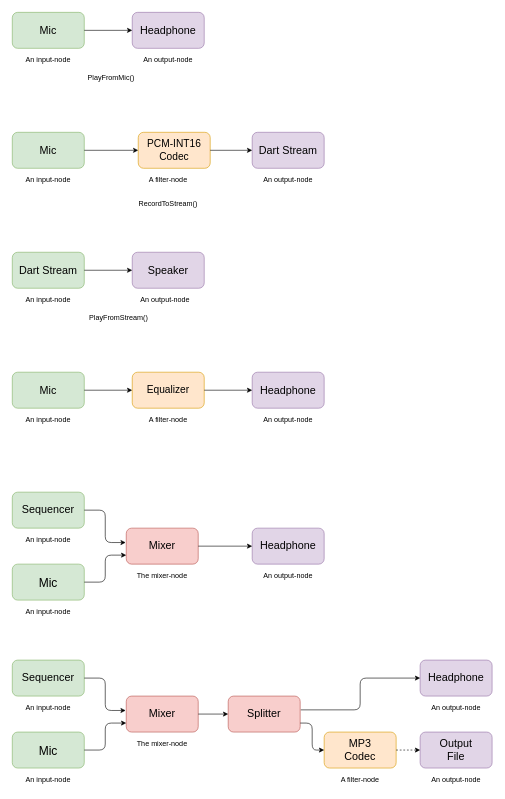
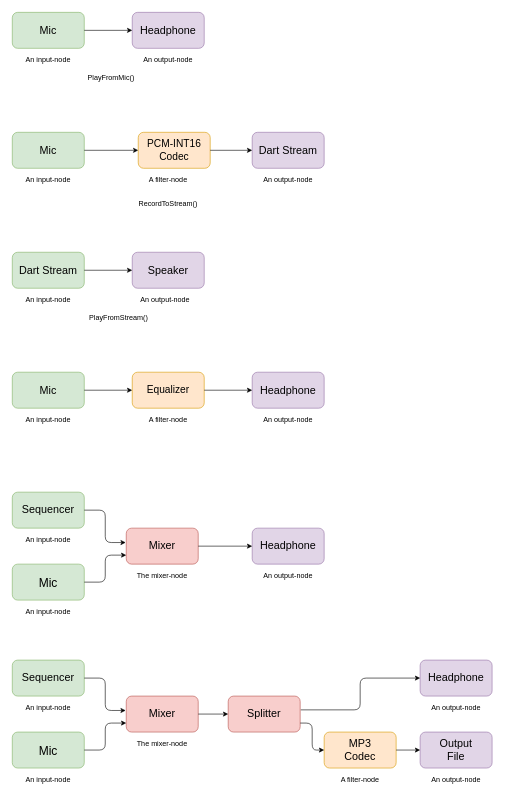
  <mxCell id="0" />
  <mxCell id="1" parent="0" />
  <mxCell id="2" value="&lt;font style=&quot;font-size: 18px&quot;&gt;Mic&lt;/font&gt;" style="rounded=1;whiteSpace=wrap;html=1;fillColor=#d5e8d4;strokeColor=#82b366;" vertex="1" parent="1"><mxGeometry x="20" y="20" width="120" height="60" as="geometry" /></mxCell>
  <mxCell id="3" value="&lt;font style=&quot;font-size: 18px&quot;&gt;Headphone&lt;/font&gt;" style="rounded=1;whiteSpace=wrap;html=1;fillColor=#e1d5e7;strokeColor=#9673a6;" vertex="1" parent="1"><mxGeometry x="220" y="20" width="120" height="60" as="geometry" /></mxCell>
  <mxCell id="4" value="" style="endArrow=classic;html=1;exitX=1;exitY=0.5;exitDx=0;exitDy=0;entryX=0;entryY=0.5;entryDx=0;entryDy=0;" edge="1" parent="1" source="2" target="3"><mxGeometry width="50" height="50" relative="1" as="geometry"><mxPoint x="380" y="420" as="sourcePoint" /><mxPoint x="430" y="370" as="targetPoint" /></mxGeometry></mxCell>
  <mxCell id="5" value="An input-node" style="text;html=1;strokeColor=none;fillColor=none;align=center;verticalAlign=middle;whiteSpace=wrap;rounded=0;" vertex="1" parent="1"><mxGeometry x="40" y="90" width="80" height="20" as="geometry" /></mxCell>
  <mxCell id="6" value="An output-node" style="text;html=1;strokeColor=none;fillColor=none;align=center;verticalAlign=middle;whiteSpace=wrap;rounded=0;" vertex="1" parent="1"><mxGeometry x="235" y="90" width="90" height="20" as="geometry" /></mxCell>
  <mxCell id="7" value="PlayFromMic()" style="text;html=1;strokeColor=none;fillColor=none;align=center;verticalAlign=middle;whiteSpace=wrap;rounded=0;" vertex="1" parent="1"><mxGeometry x="135" y="120" width="100" height="20" as="geometry" /></mxCell>
  <mxCell id="8" value="&lt;font style=&quot;font-size: 18px&quot;&gt;Mic&lt;/font&gt;" style="rounded=1;whiteSpace=wrap;html=1;fillColor=#d5e8d4;strokeColor=#82b366;" vertex="1" parent="1"><mxGeometry x="20" y="220" width="120" height="60" as="geometry" /></mxCell>
  <mxCell id="9" value="&lt;font style=&quot;font-size: 18px&quot;&gt;Dart Stream&lt;/font&gt;" style="rounded=1;whiteSpace=wrap;html=1;fillColor=#e1d5e7;strokeColor=#9673a6;" vertex="1" parent="1"><mxGeometry x="420" y="220" width="120" height="60" as="geometry" /></mxCell>
  <mxCell id="10" value="RecordToStream()" style="text;html=1;strokeColor=none;fillColor=none;align=center;verticalAlign=middle;whiteSpace=wrap;rounded=0;" vertex="1" parent="1"><mxGeometry x="230" y="330" width="100" height="20" as="geometry" /></mxCell>
  <mxCell id="11" value="An input-node" style="text;html=1;strokeColor=none;fillColor=none;align=center;verticalAlign=middle;whiteSpace=wrap;rounded=0;" vertex="1" parent="1"><mxGeometry x="40" y="290" width="80" height="20" as="geometry" /></mxCell>
  <mxCell id="12" value="An output-node" style="text;html=1;strokeColor=none;fillColor=none;align=center;verticalAlign=middle;whiteSpace=wrap;rounded=0;" vertex="1" parent="1"><mxGeometry x="435" y="290" width="90" height="20" as="geometry" /></mxCell>
  <mxCell id="13" value="" style="endArrow=classic;html=1;exitX=1;exitY=0.5;exitDx=0;exitDy=0;entryX=0;entryY=0.5;entryDx=0;entryDy=0;" edge="1" parent="1" source="8" target="14"><mxGeometry width="50" height="50" relative="1" as="geometry"><mxPoint x="380" y="420" as="sourcePoint" /><mxPoint x="210" y="260" as="targetPoint" /></mxGeometry></mxCell>
  <mxCell id="14" value="&lt;font style=&quot;font-size: 17px&quot;&gt;PCM-INT16&lt;br&gt;Codec&lt;/font&gt;" style="rounded=1;whiteSpace=wrap;html=1;fillColor=#ffe6cc;strokeColor=#d79b00;" vertex="1" parent="1"><mxGeometry x="230" y="220" width="120" height="60" as="geometry" /></mxCell>
  <mxCell id="15" value="A filter-node" style="text;html=1;strokeColor=none;fillColor=none;align=center;verticalAlign=middle;whiteSpace=wrap;rounded=0;" vertex="1" parent="1"><mxGeometry x="235" y="290" width="90" height="20" as="geometry" /></mxCell>
  <mxCell id="16" value="" style="endArrow=classic;html=1;exitX=1;exitY=0.5;exitDx=0;exitDy=0;entryX=0;entryY=0.5;entryDx=0;entryDy=0;" edge="1" parent="1" source="14" target="9"><mxGeometry width="50" height="50" relative="1" as="geometry"><mxPoint x="380" y="420" as="sourcePoint" /><mxPoint x="430" y="370" as="targetPoint" /></mxGeometry></mxCell>
  <mxCell id="17" value="&lt;font style=&quot;font-size: 18px&quot;&gt;Dart Stream&lt;/font&gt;" style="rounded=1;whiteSpace=wrap;html=1;fillColor=#d5e8d4;strokeColor=#82b366;" vertex="1" parent="1"><mxGeometry x="20" y="420" width="120" height="60" as="geometry" /></mxCell>
  <mxCell id="18" value="&lt;font style=&quot;font-size: 18px&quot;&gt;Speaker&lt;/font&gt;" style="rounded=1;whiteSpace=wrap;html=1;fillColor=#e1d5e7;strokeColor=#9673a6;" vertex="1" parent="1"><mxGeometry x="220" y="420" width="120" height="60" as="geometry" /></mxCell>
  <mxCell id="19" value="" style="endArrow=classic;html=1;exitX=1;exitY=0.5;exitDx=0;exitDy=0;entryX=0;entryY=0.5;entryDx=0;entryDy=0;" edge="1" parent="1" source="17" target="18"><mxGeometry width="50" height="50" relative="1" as="geometry"><mxPoint x="380" y="420" as="sourcePoint" /><mxPoint x="430" y="370" as="targetPoint" /></mxGeometry></mxCell>
  <mxCell id="20" value="An input-node" style="text;html=1;strokeColor=none;fillColor=none;align=center;verticalAlign=middle;whiteSpace=wrap;rounded=0;" vertex="1" parent="1"><mxGeometry x="40" y="490" width="80" height="20" as="geometry" /></mxCell>
  <mxCell id="21" value="An output-node" style="text;html=1;strokeColor=none;fillColor=none;align=center;verticalAlign=middle;whiteSpace=wrap;rounded=0;" vertex="1" parent="1"><mxGeometry x="230" y="490" width="90" height="20" as="geometry" /></mxCell>
  <mxCell id="22" value="PlayFromStream()" style="text;html=1;strokeColor=none;fillColor=none;align=center;verticalAlign=middle;whiteSpace=wrap;rounded=0;" vertex="1" parent="1"><mxGeometry x="135" y="520" width="125" height="20" as="geometry" /></mxCell>
  <mxCell id="23" value="&lt;font style=&quot;font-size: 18px&quot;&gt;Mic&lt;/font&gt;" style="rounded=1;whiteSpace=wrap;html=1;fillColor=#d5e8d4;strokeColor=#82b366;" vertex="1" parent="1"><mxGeometry x="20" y="620" width="120" height="60" as="geometry" /></mxCell>
  <mxCell id="24" value="&lt;font style=&quot;font-size: 18px&quot;&gt;Headphone&lt;/font&gt;" style="rounded=1;whiteSpace=wrap;html=1;fillColor=#e1d5e7;strokeColor=#9673a6;" vertex="1" parent="1"><mxGeometry x="420" y="620" width="120" height="60" as="geometry" /></mxCell>
  <mxCell id="25" value="" style="endArrow=classic;html=1;exitX=1;exitY=0.5;exitDx=0;exitDy=0;entryX=0;entryY=0.5;entryDx=0;entryDy=0;" edge="1" parent="1" source="23" target="26"><mxGeometry width="50" height="50" relative="1" as="geometry"><mxPoint x="380" y="420" as="sourcePoint" /><mxPoint x="210" y="650" as="targetPoint" /></mxGeometry></mxCell>
  <mxCell id="26" value="&lt;font style=&quot;font-size: 17px&quot;&gt;Equalizer&lt;/font&gt;" style="rounded=1;whiteSpace=wrap;html=1;fillColor=#ffe6cc;strokeColor=#d79b00;" vertex="1" parent="1"><mxGeometry x="220" y="620" width="120" height="60" as="geometry" /></mxCell>
  <mxCell id="27" value="" style="endArrow=classic;html=1;exitX=1;exitY=0.5;exitDx=0;exitDy=0;entryX=0;entryY=0.5;entryDx=0;entryDy=0;" edge="1" parent="1" source="26" target="24"><mxGeometry width="50" height="50" relative="1" as="geometry"><mxPoint x="380" y="420" as="sourcePoint" /><mxPoint x="430" y="370" as="targetPoint" /></mxGeometry></mxCell>
  <mxCell id="28" value="An input-node" style="text;html=1;strokeColor=none;fillColor=none;align=center;verticalAlign=middle;whiteSpace=wrap;rounded=0;" vertex="1" parent="1"><mxGeometry x="40" y="690" width="80" height="20" as="geometry" /></mxCell>
  <mxCell id="29" value="An output-node" style="text;html=1;strokeColor=none;fillColor=none;align=center;verticalAlign=middle;whiteSpace=wrap;rounded=0;" vertex="1" parent="1"><mxGeometry x="435" y="690" width="90" height="20" as="geometry" /></mxCell>
  <mxCell id="30" value="A filter-node" style="text;html=1;strokeColor=none;fillColor=none;align=center;verticalAlign=middle;whiteSpace=wrap;rounded=0;" vertex="1" parent="1"><mxGeometry x="235" y="690" width="90" height="20" as="geometry" /></mxCell>
  <mxCell id="31" value="&lt;font style=&quot;font-size: 18px&quot;&gt;Sequencer&lt;/font&gt;" style="rounded=1;whiteSpace=wrap;html=1;fillColor=#d5e8d4;strokeColor=#82b366;" vertex="1" parent="1"><mxGeometry x="20" y="820" width="120" height="60" as="geometry" /></mxCell>
  <mxCell id="32" value="&lt;font style=&quot;font-size: 20px&quot;&gt;Mic&lt;/font&gt;" style="rounded=1;whiteSpace=wrap;html=1;fillColor=#d5e8d4;strokeColor=#82b366;" vertex="1" parent="1"><mxGeometry x="20" y="940" width="120" height="60" as="geometry" /></mxCell>
  <mxCell id="33" value="" style="edgeStyle=elbowEdgeStyle;elbow=horizontal;endArrow=classic;html=1;exitX=1;exitY=0.5;exitDx=0;exitDy=0;entryX=0;entryY=0.75;entryDx=0;entryDy=0;" edge="1" parent="1" source="32" target="34"><mxGeometry width="50" height="50" relative="1" as="geometry"><mxPoint x="380" y="560" as="sourcePoint" /><mxPoint x="220" y="930" as="targetPoint" /></mxGeometry></mxCell>
  <mxCell id="34" value="&lt;font style=&quot;font-size: 18px&quot;&gt;Mixer&lt;/font&gt;" style="rounded=1;whiteSpace=wrap;html=1;fillColor=#f8cecc;strokeColor=#b85450;" vertex="1" parent="1"><mxGeometry x="210" y="880" width="120" height="60" as="geometry" /></mxCell>
  <mxCell id="35" value="" style="edgeStyle=elbowEdgeStyle;elbow=horizontal;endArrow=classic;html=1;exitX=1;exitY=0.5;exitDx=0;exitDy=0;entryX=-0.008;entryY=0.4;entryDx=0;entryDy=0;entryPerimeter=0;" edge="1" parent="1" source="31" target="34"><mxGeometry width="50" height="50" relative="1" as="geometry"><mxPoint x="380" y="560" as="sourcePoint" /><mxPoint x="200" y="910" as="targetPoint" /></mxGeometry></mxCell>
  <mxCell id="36" value="&lt;font style=&quot;font-size: 18px&quot;&gt;Headphone&lt;/font&gt;" style="rounded=1;whiteSpace=wrap;html=1;fillColor=#e1d5e7;strokeColor=#9673a6;" vertex="1" parent="1"><mxGeometry x="420" y="880" width="120" height="60" as="geometry" /></mxCell>
  <mxCell id="37" value="" style="endArrow=classic;html=1;exitX=1;exitY=0.5;exitDx=0;exitDy=0;entryX=0;entryY=0.5;entryDx=0;entryDy=0;" edge="1" parent="1" source="34" target="36"><mxGeometry width="50" height="50" relative="1" as="geometry"><mxPoint x="380" y="560" as="sourcePoint" /><mxPoint x="430" y="510" as="targetPoint" /></mxGeometry></mxCell>
  <mxCell id="38" value="An input-node" style="text;html=1;strokeColor=none;fillColor=none;align=center;verticalAlign=middle;whiteSpace=wrap;rounded=0;" vertex="1" parent="1"><mxGeometry x="40" y="890" width="80" height="20" as="geometry" /></mxCell>
  <mxCell id="39" value="An input-node" style="text;html=1;strokeColor=none;fillColor=none;align=center;verticalAlign=middle;whiteSpace=wrap;rounded=0;" vertex="1" parent="1"><mxGeometry x="40" y="1010" width="80" height="20" as="geometry" /></mxCell>
  <mxCell id="40" value="An output-node" style="text;html=1;strokeColor=none;fillColor=none;align=center;verticalAlign=middle;whiteSpace=wrap;rounded=0;" vertex="1" parent="1"><mxGeometry x="435" y="950" width="90" height="20" as="geometry" /></mxCell>
  <mxCell id="41" value="The mixer-node" style="text;html=1;strokeColor=none;fillColor=none;align=center;verticalAlign=middle;whiteSpace=wrap;rounded=0;" vertex="1" parent="1"><mxGeometry x="210" y="950" width="120" height="20" as="geometry" /></mxCell>
  <mxCell id="42" value="&lt;font style=&quot;font-size: 18px&quot;&gt;Sequencer&lt;/font&gt;" style="rounded=1;whiteSpace=wrap;html=1;fillColor=#d5e8d4;strokeColor=#82b366;" vertex="1" parent="1"><mxGeometry x="20" y="1100" width="120" height="60" as="geometry" /></mxCell>
  <mxCell id="43" value="&lt;font style=&quot;font-size: 20px&quot;&gt;Mic&lt;/font&gt;" style="rounded=1;whiteSpace=wrap;html=1;fillColor=#d5e8d4;strokeColor=#82b366;" vertex="1" parent="1"><mxGeometry x="20" y="1220" width="120" height="60" as="geometry" /></mxCell>
  <mxCell id="44" value="" style="edgeStyle=elbowEdgeStyle;elbow=horizontal;endArrow=classic;html=1;exitX=1;exitY=0.5;exitDx=0;exitDy=0;entryX=0;entryY=0.75;entryDx=0;entryDy=0;" edge="1" source="43" target="45" parent="1"><mxGeometry width="50" height="50" relative="1" as="geometry"><mxPoint x="380" y="840" as="sourcePoint" /><mxPoint x="220" y="1210" as="targetPoint" /></mxGeometry></mxCell>
  <mxCell id="45" value="&lt;font style=&quot;font-size: 18px&quot;&gt;Mixer&lt;/font&gt;" style="rounded=1;whiteSpace=wrap;html=1;fillColor=#f8cecc;strokeColor=#b85450;" vertex="1" parent="1"><mxGeometry x="210" y="1160" width="120" height="60" as="geometry" /></mxCell>
  <mxCell id="46" value="" style="edgeStyle=elbowEdgeStyle;elbow=horizontal;endArrow=classic;html=1;exitX=1;exitY=0.5;exitDx=0;exitDy=0;entryX=-0.008;entryY=0.4;entryDx=0;entryDy=0;entryPerimeter=0;" edge="1" source="42" target="45" parent="1"><mxGeometry width="50" height="50" relative="1" as="geometry"><mxPoint x="380" y="840" as="sourcePoint" /><mxPoint x="200" y="1190" as="targetPoint" /></mxGeometry></mxCell>
  <mxCell id="47" value="&lt;font style=&quot;font-size: 18px&quot;&gt;Headphone&lt;/font&gt;" style="rounded=1;whiteSpace=wrap;html=1;fillColor=#e1d5e7;strokeColor=#9673a6;" vertex="1" parent="1"><mxGeometry x="700" y="1100" width="120" height="60" as="geometry" /></mxCell>
  <mxCell id="48" value="" style="endArrow=classic;html=1;exitX=1;exitY=0.5;exitDx=0;exitDy=0;entryX=0;entryY=0.5;entryDx=0;entryDy=0;" edge="1" source="45" target="53" parent="1"><mxGeometry width="50" height="50" relative="1" as="geometry"><mxPoint x="380" y="840" as="sourcePoint" /><mxPoint x="410" y="1190" as="targetPoint" /></mxGeometry></mxCell>
  <mxCell id="49" value="An input-node" style="text;html=1;strokeColor=none;fillColor=none;align=center;verticalAlign=middle;whiteSpace=wrap;rounded=0;" vertex="1" parent="1"><mxGeometry x="40" y="1170" width="80" height="20" as="geometry" /></mxCell>
  <mxCell id="50" value="An input-node" style="text;html=1;strokeColor=none;fillColor=none;align=center;verticalAlign=middle;whiteSpace=wrap;rounded=0;" vertex="1" parent="1"><mxGeometry x="40" y="1290" width="80" height="20" as="geometry" /></mxCell>
  <mxCell id="51" value="An output-node" style="text;html=1;strokeColor=none;fillColor=none;align=center;verticalAlign=middle;whiteSpace=wrap;rounded=0;" vertex="1" parent="1"><mxGeometry x="715" y="1170" width="90" height="20" as="geometry" /></mxCell>
  <mxCell id="52" value="The mixer-node" style="text;html=1;strokeColor=none;fillColor=none;align=center;verticalAlign=middle;whiteSpace=wrap;rounded=0;" vertex="1" parent="1"><mxGeometry x="210" y="1230" width="120" height="20" as="geometry" /></mxCell>
  <mxCell id="53" value="&lt;font style=&quot;font-size: 18px&quot;&gt;Splitter&lt;/font&gt;" style="rounded=1;whiteSpace=wrap;html=1;fillColor=#f8cecc;strokeColor=#b85450;" vertex="1" parent="1"><mxGeometry x="380" y="1160" width="120" height="60" as="geometry" /></mxCell>
  <mxCell id="54" value="&lt;font style=&quot;font-size: 18px&quot;&gt;MP3&lt;br&gt;Codec&lt;br&gt;&lt;/font&gt;" style="rounded=1;whiteSpace=wrap;html=1;fillColor=#ffe6cc;strokeColor=#d79b00;" vertex="1" parent="1"><mxGeometry x="540" y="1220" width="120" height="60" as="geometry" /></mxCell>
  <mxCell id="55" value="" style="edgeStyle=elbowEdgeStyle;elbow=horizontal;endArrow=classic;html=1;exitX=1.008;exitY=0.383;exitDx=0;exitDy=0;entryX=0;entryY=0.5;entryDx=0;entryDy=0;exitPerimeter=0;" edge="1" parent="1" source="53" target="47"><mxGeometry width="50" height="50" relative="1" as="geometry"><mxPoint x="380" y="1260" as="sourcePoint" /><mxPoint x="430" y="1210" as="targetPoint" /></mxGeometry></mxCell>
  <mxCell id="56" value="" style="edgeStyle=elbowEdgeStyle;elbow=horizontal;endArrow=classic;html=1;exitX=1;exitY=0.75;exitDx=0;exitDy=0;entryX=0;entryY=0.5;entryDx=0;entryDy=0;" edge="1" parent="1" source="53" target="54"><mxGeometry width="50" height="50" relative="1" as="geometry"><mxPoint x="380" y="1260" as="sourcePoint" /><mxPoint x="430" y="1210" as="targetPoint" /></mxGeometry></mxCell>
  <mxCell id="57" value="A filter-node" style="text;html=1;strokeColor=none;fillColor=none;align=center;verticalAlign=middle;whiteSpace=wrap;rounded=0;" vertex="1" parent="1"><mxGeometry x="555" y="1290" width="90" height="20" as="geometry" /></mxCell>
  <mxCell id="58" value="&lt;font style=&quot;font-size: 18px&quot;&gt;Output&lt;br&gt;File&lt;br&gt;&lt;/font&gt;" style="rounded=1;whiteSpace=wrap;html=1;fillColor=#e1d5e7;strokeColor=#9673a6;" vertex="1" parent="1"><mxGeometry x="700" y="1220" width="120" height="60" as="geometry" /></mxCell>
  <mxCell id="59" value="An output-node" style="text;html=1;strokeColor=none;fillColor=none;align=center;verticalAlign=middle;whiteSpace=wrap;rounded=0;" vertex="1" parent="1"><mxGeometry x="715" y="1290" width="90" height="20" as="geometry" /></mxCell>
- <mxCell id="60" value="" style="endArrow=classic;html=1;exitX=1;exitY=0.5;exitDx=0;exitDy=0;dashed=1;" edge="1" parent="1" source="54" target="58"><mxGeometry width="50" height="50" relative="1" as="geometry"><mxPoint x="380" y="960" as="sourcePoint" /><mxPoint x="430" y="910" as="targetPoint" /></mxGeometry></mxCell>
+ <mxCell id="60" value="" style="endArrow=classic;html=1;exitX=1;exitY=0.5;exitDx=0;exitDy=0;" edge="1" parent="1" source="54" target="58"><mxGeometry width="50" height="50" relative="1" as="geometry"><mxPoint x="380" y="960" as="sourcePoint" /><mxPoint x="430" y="910" as="targetPoint" /></mxGeometry></mxCell>
